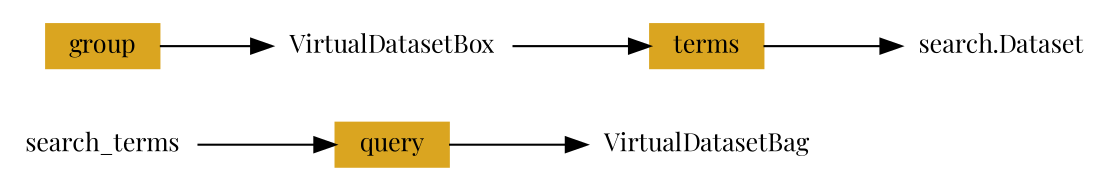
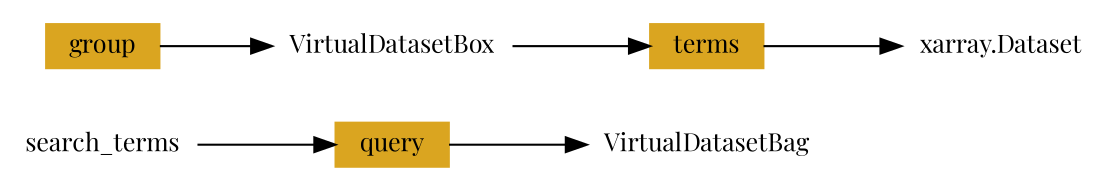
  digraph {
    fontname="Playfair Display"
    rankdir=LR
    node [fontname="Playfair Display" fontsize=12 shape=plaintext]
    edge [fontname="Playfair Display"]
    query [color=goldenrod height=0.2 shape=box style=filled]
    search_terms
    VirtualDatasetBag
    group [color=goldenrod height=0.2 shape=box style=filled]
    VirtualDatasetBox
    n6 [color=goldenrod height=0.2 label=terms shape=box style=filled]
-   n7 [label="search.Dataset"]
+   n7 [label="xarray.Dataset"]
    query -> VirtualDatasetBag
    search_terms -> query
    group -> VirtualDatasetBox
    VirtualDatasetBox -> n6
    n6 -> n7
  }
